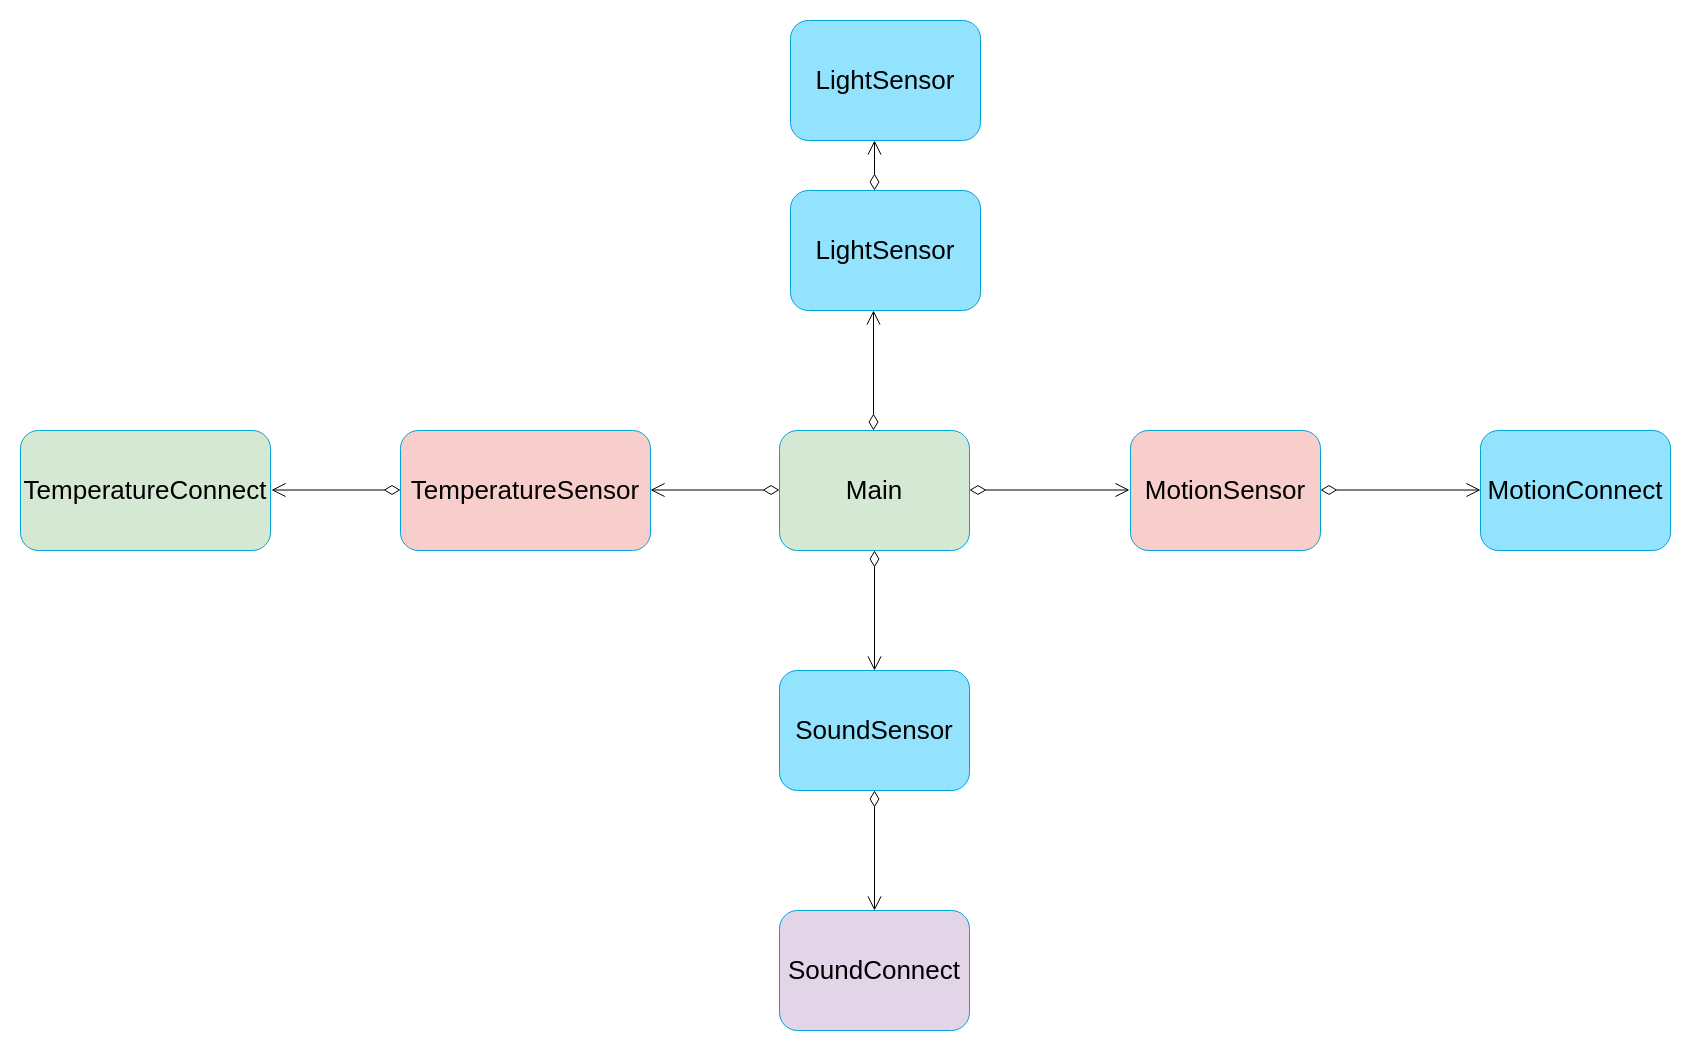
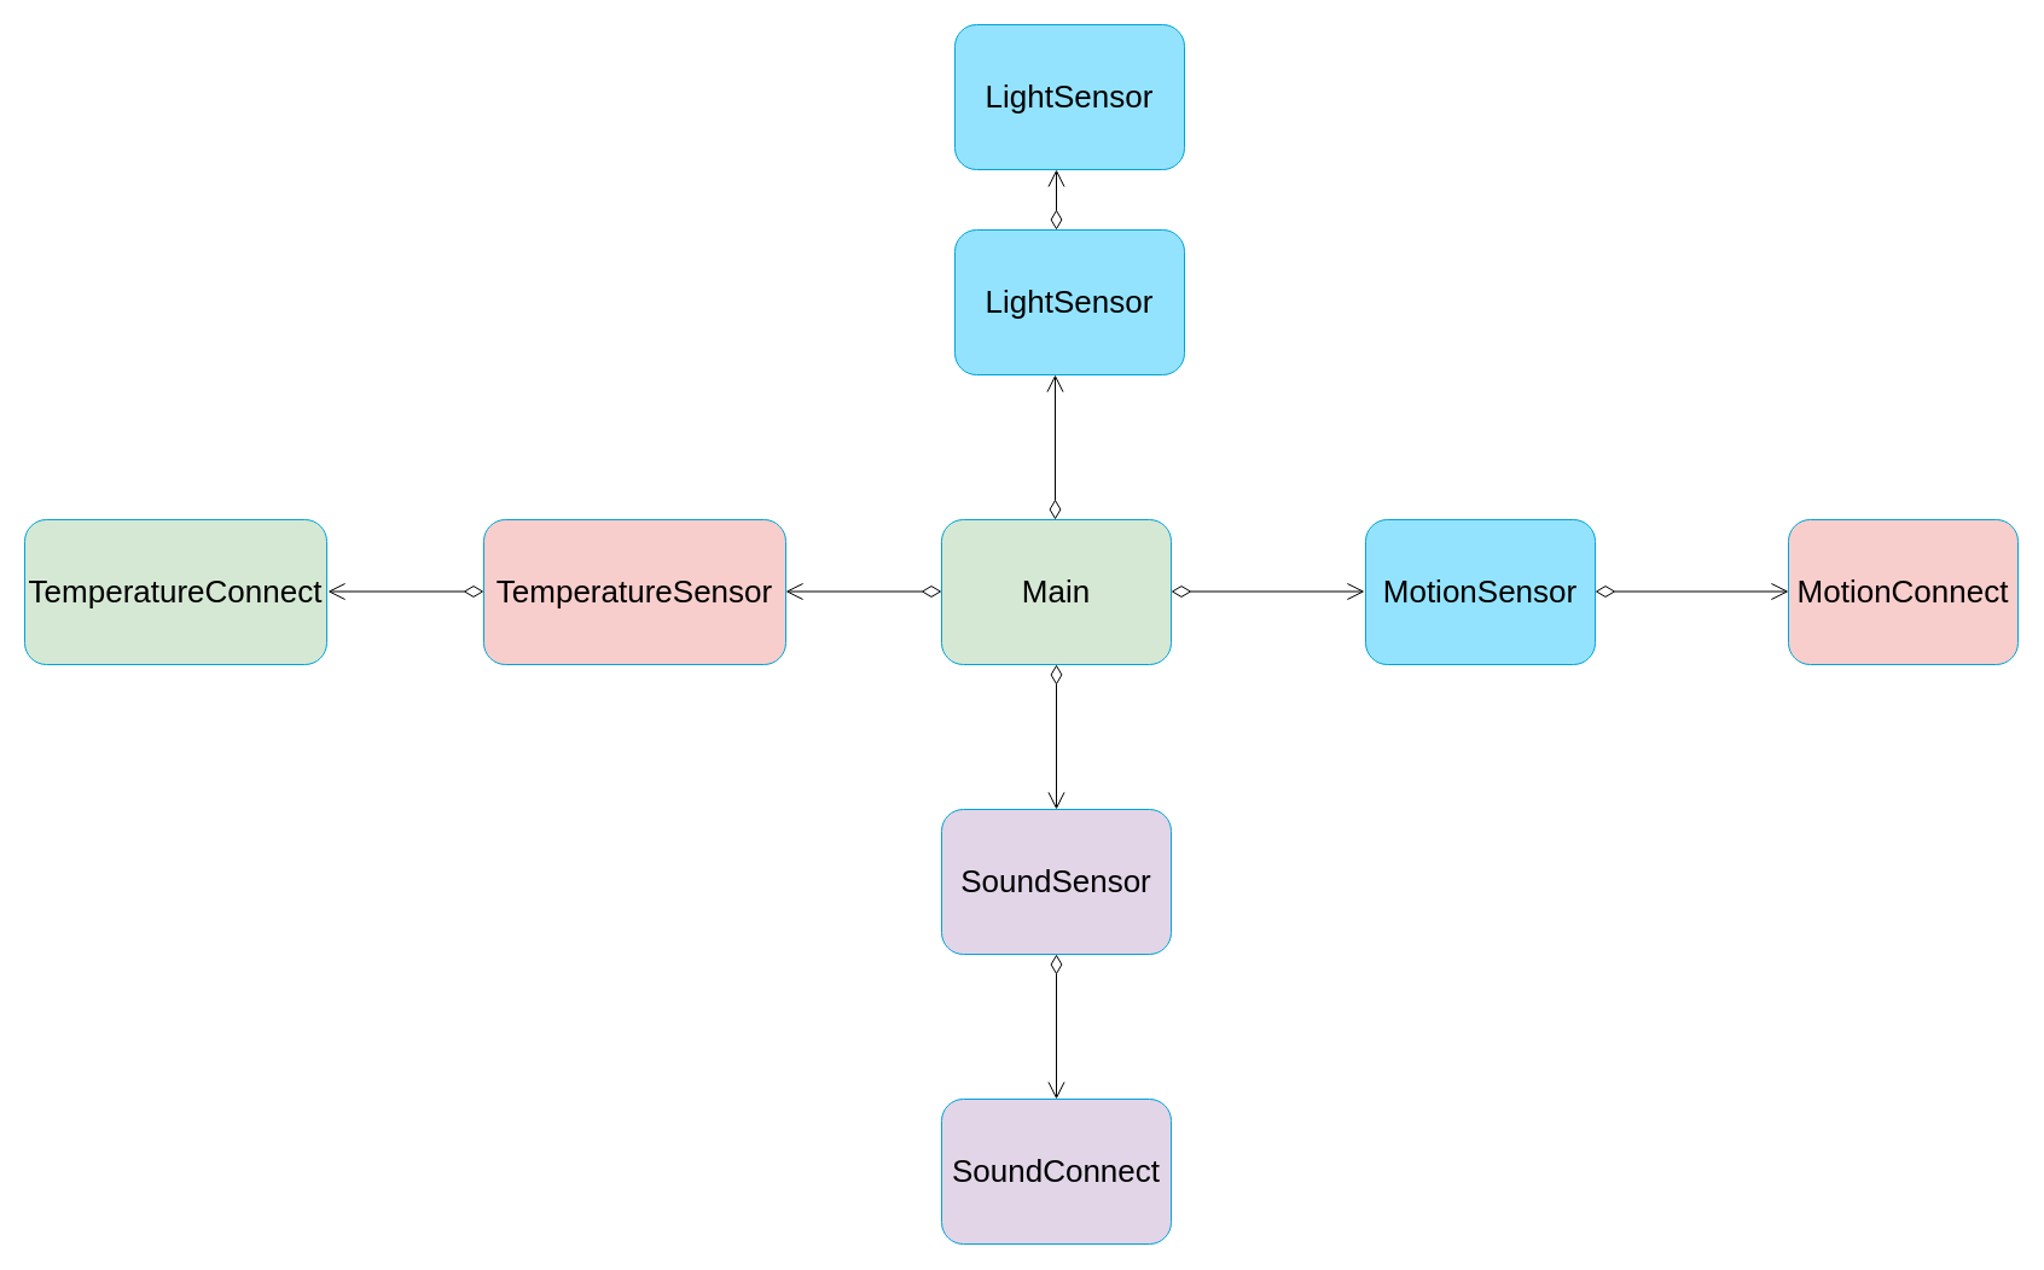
  <mxCell id="0" />
  <mxCell id="1" parent="0" />
  <mxCell id="2" value="&lt;font style=&quot;font-size: 26px;&quot;&gt;Main&lt;/font&gt;" style="rounded=1;whiteSpace=wrap;html=1;fillColor=#d5e8d4;strokeColor=#00A3D7;" vertex="1" parent="1"><mxGeometry x="779" y="430" width="190" height="120" as="geometry" /></mxCell>
  <mxCell id="3" value="" style="endArrow=open;html=1;endSize=12;startArrow=diamondThin;startSize=14;startFill=0;edgeStyle=orthogonalEdgeStyle;align=left;verticalAlign=bottom;rounded=0;" edge="1" parent="1"><mxGeometry x="-1" y="3" relative="1" as="geometry"><mxPoint x="969" y="489.5" as="sourcePoint" /><mxPoint x="1129" y="489.5" as="targetPoint" /></mxGeometry></mxCell>
- <mxCell id="4" value="&lt;font style=&quot;font-size: 26px;&quot;&gt;MotionSensor&lt;/font&gt;" style="rounded=1;whiteSpace=wrap;html=1;fillColor=#f8cecc;strokeColor=#00A3D7;" vertex="1" parent="1"><mxGeometry x="1130" y="430" width="190" height="120" as="geometry" /></mxCell>
+ <mxCell id="4" value="&lt;font style=&quot;font-size: 26px;&quot;&gt;MotionSensor&lt;/font&gt;" style="rounded=1;whiteSpace=wrap;html=1;fillColor=#94E3FE;strokeColor=#00A3D7;" vertex="1" parent="1"><mxGeometry x="1130" y="430" width="190" height="120" as="geometry" /></mxCell>
  <mxCell id="5" value="" style="endArrow=open;html=1;endSize=12;startArrow=diamondThin;startSize=14;startFill=0;edgeStyle=orthogonalEdgeStyle;align=left;verticalAlign=bottom;rounded=0;" edge="1" parent="1"><mxGeometry x="-1" y="3" relative="1" as="geometry"><mxPoint x="873" y="430" as="sourcePoint" /><mxPoint x="873" y="310" as="targetPoint" /></mxGeometry></mxCell>
  <mxCell id="6" value="&lt;font style=&quot;font-size: 26px;&quot;&gt;LightSensor&lt;/font&gt;" style="rounded=1;whiteSpace=wrap;html=1;fillColor=#94E3FE;strokeColor=#00A3D7;" vertex="1" parent="1"><mxGeometry x="790" y="190" width="190" height="120" as="geometry" /></mxCell>
  <mxCell id="7" value="" style="endArrow=open;html=1;endSize=12;startArrow=diamondThin;startSize=14;startFill=0;edgeStyle=orthogonalEdgeStyle;align=left;verticalAlign=bottom;rounded=0;" edge="1" parent="1"><mxGeometry x="-1" y="3" relative="1" as="geometry"><mxPoint x="779" y="489.5" as="sourcePoint" /><mxPoint x="650" y="489.5" as="targetPoint" /></mxGeometry></mxCell>
  <mxCell id="8" value="" style="endArrow=open;html=1;endSize=12;startArrow=diamondThin;startSize=14;startFill=0;edgeStyle=orthogonalEdgeStyle;align=left;verticalAlign=bottom;rounded=0;" edge="1" parent="1"><mxGeometry x="-1" y="3" relative="1" as="geometry"><mxPoint x="874" y="550" as="sourcePoint" /><mxPoint x="874" y="670" as="targetPoint" /></mxGeometry></mxCell>
  <mxCell id="9" value="&lt;font style=&quot;font-size: 26px;&quot;&gt;TemperatureSensor&lt;/font&gt;" style="rounded=1;whiteSpace=wrap;html=1;fillColor=#f8cecc;strokeColor=#00A3D7;" vertex="1" parent="1"><mxGeometry x="400" y="430" width="250" height="120" as="geometry" /></mxCell>
- <mxCell id="10" value="&lt;font style=&quot;font-size: 26px;&quot;&gt;SoundSensor&lt;/font&gt;" style="rounded=1;whiteSpace=wrap;html=1;fillColor=#94E3FE;strokeColor=#00A3D7;" vertex="1" parent="1"><mxGeometry x="779" y="670" width="190" height="120" as="geometry" /></mxCell>
+ <mxCell id="10" value="&lt;font style=&quot;font-size: 26px;&quot;&gt;SoundSensor&lt;/font&gt;" style="rounded=1;whiteSpace=wrap;html=1;fillColor=#e1d5e7;strokeColor=#00A3D7;" vertex="1" parent="1"><mxGeometry x="779" y="670" width="190" height="120" as="geometry" /></mxCell>
  <mxCell id="11" value="" style="endArrow=open;html=1;endSize=12;startArrow=diamondThin;startSize=14;startFill=0;edgeStyle=orthogonalEdgeStyle;align=left;verticalAlign=bottom;rounded=0;" edge="1" parent="1"><mxGeometry x="-1" y="3" relative="1" as="geometry"><mxPoint x="874" y="190" as="sourcePoint" /><mxPoint x="874" y="140" as="targetPoint" /></mxGeometry></mxCell>
  <mxCell id="12" value="&lt;font style=&quot;font-size: 26px;&quot;&gt;LightSensor&lt;/font&gt;" style="rounded=1;whiteSpace=wrap;html=1;fillColor=#94E3FE;strokeColor=#00A3D7;" vertex="1" parent="1"><mxGeometry x="790" y="20" width="190" height="120" as="geometry" /></mxCell>
  <mxCell id="13" value="" style="endArrow=open;html=1;endSize=12;startArrow=diamondThin;startSize=14;startFill=0;edgeStyle=orthogonalEdgeStyle;align=left;verticalAlign=bottom;rounded=0;" edge="1" parent="1"><mxGeometry x="-1" y="3" relative="1" as="geometry"><mxPoint x="400" y="489.5" as="sourcePoint" /><mxPoint x="271" y="489.5" as="targetPoint" /></mxGeometry></mxCell>
  <mxCell id="14" value="&lt;font style=&quot;font-size: 26px;&quot;&gt;TemperatureConnect&lt;/font&gt;" style="rounded=1;whiteSpace=wrap;html=1;fillColor=#d5e8d4;strokeColor=#00A3D7;" vertex="1" parent="1"><mxGeometry x="20" y="430" width="250" height="120" as="geometry" /></mxCell>
  <mxCell id="15" value="&lt;font style=&quot;font-size: 26px;&quot;&gt;SoundConnect&lt;/font&gt;" style="rounded=1;whiteSpace=wrap;html=1;fillColor=#e1d5e7;strokeColor=#00A3D7;" vertex="1" parent="1"><mxGeometry x="779" y="910" width="190" height="120" as="geometry" /></mxCell>
  <mxCell id="16" value="" style="endArrow=open;html=1;endSize=12;startArrow=diamondThin;startSize=14;startFill=0;edgeStyle=orthogonalEdgeStyle;align=left;verticalAlign=bottom;rounded=0;" edge="1" parent="1"><mxGeometry x="-1" y="3" relative="1" as="geometry"><mxPoint x="874" y="790" as="sourcePoint" /><mxPoint x="874" y="910" as="targetPoint" /></mxGeometry></mxCell>
  <mxCell id="17" value="" style="endArrow=open;html=1;endSize=12;startArrow=diamondThin;startSize=14;startFill=0;edgeStyle=orthogonalEdgeStyle;align=left;verticalAlign=bottom;rounded=0;" edge="1" parent="1"><mxGeometry x="-1" y="3" relative="1" as="geometry"><mxPoint x="1320" y="489.5" as="sourcePoint" /><mxPoint x="1480" y="489.5" as="targetPoint" /></mxGeometry></mxCell>
- <mxCell id="18" value="&lt;font style=&quot;font-size: 26px;&quot;&gt;MotionConnect&lt;/font&gt;" style="rounded=1;whiteSpace=wrap;html=1;fillColor=#94E3FE;strokeColor=#00A3D7;" vertex="1" parent="1"><mxGeometry x="1480" y="430" width="190" height="120" as="geometry" /></mxCell>
+ <mxCell id="18" value="&lt;font style=&quot;font-size: 26px;&quot;&gt;MotionConnect&lt;/font&gt;" style="rounded=1;whiteSpace=wrap;html=1;fillColor=#f8cecc;strokeColor=#00A3D7;" vertex="1" parent="1"><mxGeometry x="1480" y="430" width="190" height="120" as="geometry" /></mxCell>
